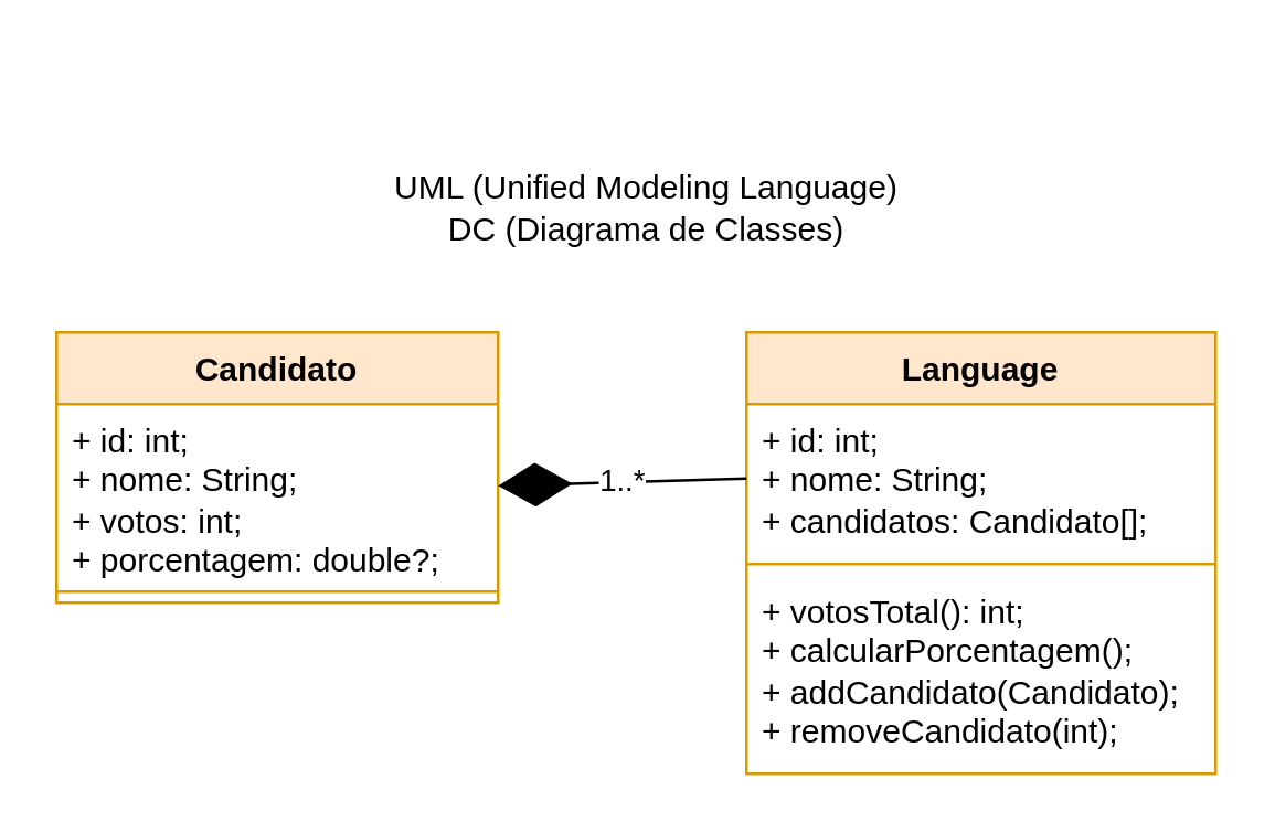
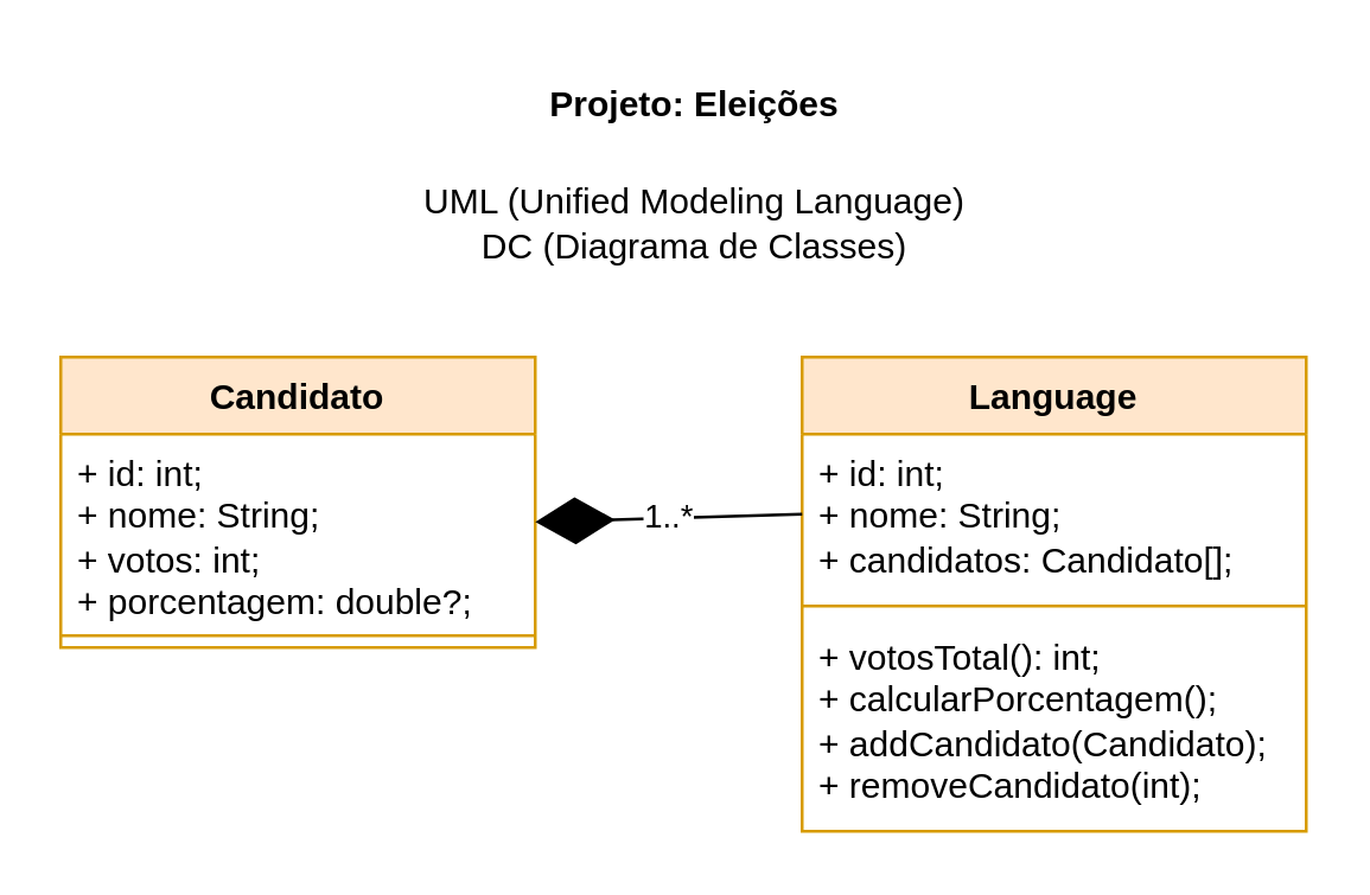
  <mxCell id="0" />
  <mxCell id="1" parent="0" />
  <mxCell id="2" value="UML (Unified Modeling Language)&lt;div&gt;DC (Diagrama de Classes)&lt;/div&gt;" style="text;html=1;align=center;verticalAlign=middle;whiteSpace=wrap;rounded=0;" vertex="1" parent="1"><mxGeometry x="134" y="60" width="200" height="30" as="geometry" /></mxCell>
+ <mxCell id="3" value="Projeto: Eleições" style="text;html=1;align=center;verticalAlign=middle;whiteSpace=wrap;rounded=0;fontStyle=1" vertex="1" parent="1"><mxGeometry x="134" y="20" width="200" height="30" as="geometry" /></mxCell>
  <mxCell id="4" value="Candidato" style="swimlane;fontStyle=1;align=center;verticalAlign=top;childLayout=stackLayout;horizontal=1;startSize=26;horizontalStack=0;resizeParent=1;resizeParentMax=0;resizeLast=0;collapsible=1;marginBottom=0;whiteSpace=wrap;html=1;fillColor=#ffe6cc;strokeColor=#d79b00;" vertex="1" parent="1"><mxGeometry x="20" y="120" width="160" height="98" as="geometry" /></mxCell>
  <mxCell id="5" value="+ id: int;&lt;div&gt;+ nome: String;&lt;/div&gt;&lt;div&gt;+ votos: int;&lt;/div&gt;&lt;div&gt;+ porcentagem: double?;&lt;/div&gt;" style="text;strokeColor=none;fillColor=none;align=left;verticalAlign=top;spacingLeft=4;spacingRight=4;overflow=hidden;rotatable=0;points=[[0,0.5],[1,0.5]];portConstraint=eastwest;whiteSpace=wrap;html=1;" vertex="1" parent="4"><mxGeometry y="26" width="160" height="64" as="geometry" /></mxCell>
  <mxCell id="6" value="" style="line;strokeWidth=1;fillColor=none;align=left;verticalAlign=middle;spacingTop=-1;spacingLeft=3;spacingRight=3;rotatable=0;labelPosition=right;points=[];portConstraint=eastwest;strokeColor=inherit;" vertex="1" parent="4"><mxGeometry y="90" width="160" height="8" as="geometry" /></mxCell>
  <mxCell id="7" value="Language" style="swimlane;fontStyle=1;align=center;verticalAlign=top;childLayout=stackLayout;horizontal=1;startSize=26;horizontalStack=0;resizeParent=1;resizeParentMax=0;resizeLast=0;collapsible=1;marginBottom=0;whiteSpace=wrap;html=1;fillColor=#ffe6cc;strokeColor=#d79b00;" vertex="1" parent="1"><mxGeometry x="270" y="120" width="170" height="160" as="geometry" /></mxCell>
  <mxCell id="8" value="+ id: int;&lt;div&gt;+ nome: String;&lt;/div&gt;&lt;div&gt;+ candidatos: Candidato[];&lt;/div&gt;" style="text;strokeColor=none;fillColor=none;align=left;verticalAlign=top;spacingLeft=4;spacingRight=4;overflow=hidden;rotatable=0;points=[[0,0.5],[1,0.5]];portConstraint=eastwest;whiteSpace=wrap;html=1;" vertex="1" parent="7"><mxGeometry y="26" width="170" height="54" as="geometry" /></mxCell>
  <mxCell id="9" value="" style="line;strokeWidth=1;fillColor=none;align=left;verticalAlign=middle;spacingTop=-1;spacingLeft=3;spacingRight=3;rotatable=0;labelPosition=right;points=[];portConstraint=eastwest;strokeColor=inherit;" vertex="1" parent="7"><mxGeometry y="80" width="170" height="8" as="geometry" /></mxCell>
  <mxCell id="10" value="+ votosTotal(): int;&lt;div&gt;+ calcularPorcentagem();&lt;/div&gt;&lt;div&gt;+ addCandidato(Candidato);&lt;/div&gt;&lt;div&gt;+ removeCandidato(int);&lt;/div&gt;" style="text;strokeColor=none;fillColor=none;align=left;verticalAlign=top;spacingLeft=4;spacingRight=4;overflow=hidden;rotatable=0;points=[[0,0.5],[1,0.5]];portConstraint=eastwest;whiteSpace=wrap;html=1;" vertex="1" parent="7"><mxGeometry y="88" width="170" height="72" as="geometry" /></mxCell>
  <mxCell id="11" value="1..*" style="endArrow=diamondThin;endFill=1;endSize=24;html=1;rounded=0;exitX=0;exitY=0.5;exitDx=0;exitDy=0;" edge="1" parent="1" source="8" target="5"><mxGeometry width="160" relative="1" as="geometry"><mxPoint x="220" y="250" as="sourcePoint" /><mxPoint x="200" y="250" as="targetPoint" /></mxGeometry></mxCell>
